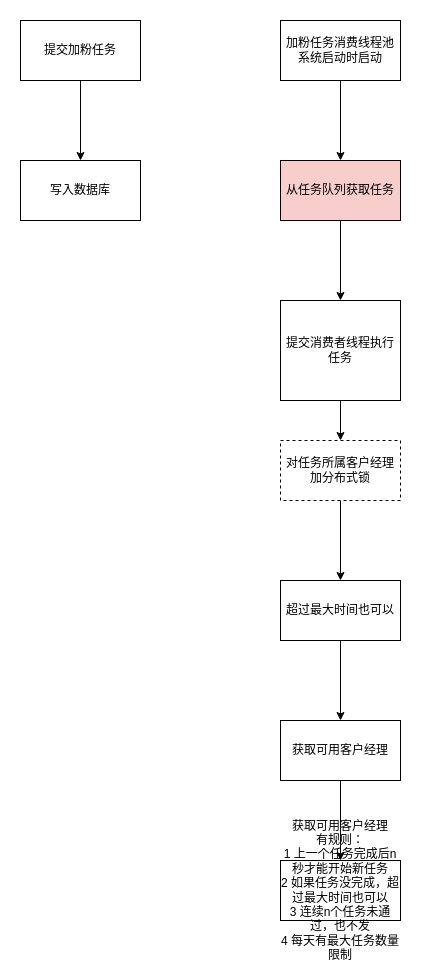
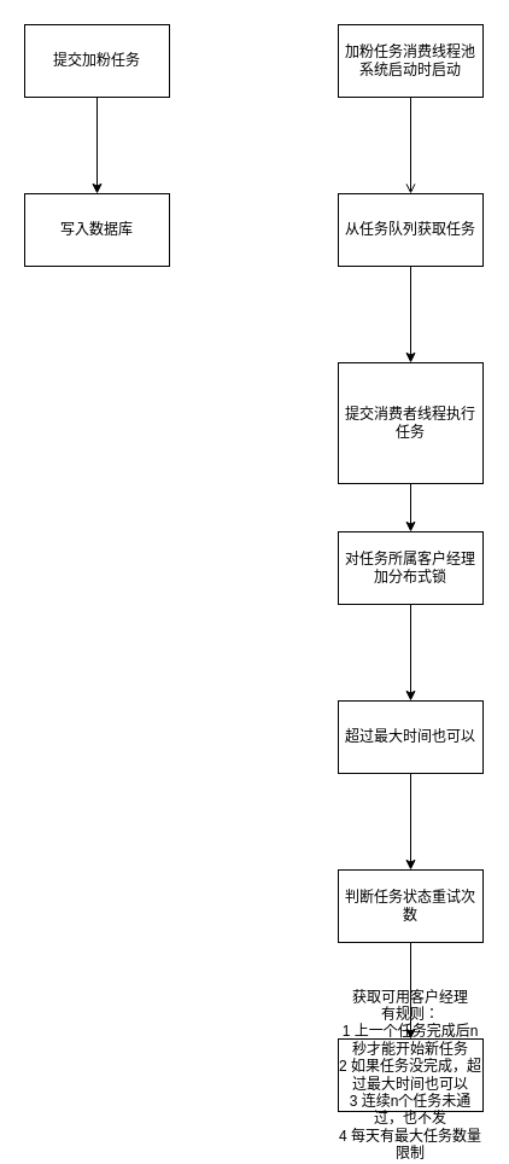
  <mxCell id="0" />
  <mxCell id="1" parent="0" />
  <mxCell id="2" value="" style="edgeStyle=orthogonalEdgeStyle;rounded=0;orthogonalLoop=1;jettySize=auto;html=1;" edge="1" parent="1" source="3" target="4"><mxGeometry relative="1" as="geometry" /></mxCell>
  <mxCell id="3" value="提交加粉任务" style="rounded=0;whiteSpace=wrap;html=1;" vertex="1" parent="1"><mxGeometry x="20" y="20" width="120" height="60" as="geometry" /></mxCell>
  <mxCell id="4" value="写入数据库" style="whiteSpace=wrap;html=1;rounded=0;" vertex="1" parent="1"><mxGeometry x="20" y="160" width="120" height="60" as="geometry" /></mxCell>
- <mxCell id="5" value="" style="edgeStyle=orthogonalEdgeStyle;rounded=0;orthogonalLoop=1;jettySize=auto;html=1;" edge="1" parent="1" source="6" target="8"><mxGeometry relative="1" as="geometry" /></mxCell>
+ <mxCell id="5" value="" style="edgeStyle=orthogonalEdgeStyle;rounded=0;orthogonalLoop=1;jettySize=auto;html=1;endArrow=open;" edge="1" parent="1" source="6" target="8"><mxGeometry relative="1" as="geometry" /></mxCell>
  <mxCell id="6" value="加粉任务消费线程池&lt;div&gt;系统启动时启动&lt;/div&gt;" style="rounded=0;whiteSpace=wrap;html=1;" vertex="1" parent="1"><mxGeometry x="280" y="20" width="120" height="60" as="geometry" /></mxCell>
  <mxCell id="7" value="" style="edgeStyle=orthogonalEdgeStyle;rounded=0;orthogonalLoop=1;jettySize=auto;html=1;" edge="1" parent="1" source="8" target="10"><mxGeometry relative="1" as="geometry" /></mxCell>
- <mxCell id="8" value="从任务队列获取任务" style="whiteSpace=wrap;html=1;rounded=0;fillColor=#f8cecc;" vertex="1" parent="1"><mxGeometry x="280" y="160" width="120" height="60" as="geometry" /></mxCell>
+ <mxCell id="8" value="从任务队列获取任务" style="whiteSpace=wrap;html=1;rounded=0;" vertex="1" parent="1"><mxGeometry x="280" y="160" width="120" height="60" as="geometry" /></mxCell>
  <mxCell id="9" value="" style="edgeStyle=orthogonalEdgeStyle;rounded=0;orthogonalLoop=1;jettySize=auto;html=1;" edge="1" parent="1" source="10" target="12"><mxGeometry relative="1" as="geometry" /></mxCell>
  <mxCell id="10" value="提交消费者线程执行任务" style="whiteSpace=wrap;html=1;rounded=0;" vertex="1" parent="1"><mxGeometry x="280" y="300" width="120" height="100" as="geometry" /></mxCell>
  <mxCell id="11" value="" style="edgeStyle=orthogonalEdgeStyle;rounded=0;orthogonalLoop=1;jettySize=auto;html=1;" edge="1" parent="1" source="12" target="14"><mxGeometry relative="1" as="geometry" /></mxCell>
- <mxCell id="12" value="对任务所属客户经理加分布式锁" style="whiteSpace=wrap;html=1;rounded=0;dashed=1;" vertex="1" parent="1"><mxGeometry x="280" y="440" width="120" height="60" as="geometry" /></mxCell>
+ <mxCell id="12" value="对任务所属客户经理加分布式锁" style="whiteSpace=wrap;html=1;rounded=0;" vertex="1" parent="1"><mxGeometry x="280" y="440" width="120" height="60" as="geometry" /></mxCell>
  <mxCell id="13" value="" style="edgeStyle=orthogonalEdgeStyle;rounded=0;orthogonalLoop=1;jettySize=auto;html=1;" edge="1" parent="1" source="14" target="16"><mxGeometry relative="1" as="geometry" /></mxCell>
  <mxCell id="14" value="超过最大时间也可以" style="whiteSpace=wrap;html=1;rounded=0;" vertex="1" parent="1"><mxGeometry x="280" y="580" width="120" height="60" as="geometry" /></mxCell>
  <mxCell id="15" value="" style="edgeStyle=orthogonalEdgeStyle;rounded=0;orthogonalLoop=1;jettySize=auto;html=1;" edge="1" parent="1" source="16" target="17"><mxGeometry relative="1" as="geometry" /></mxCell>
- <mxCell id="16" value="获取可用客户经理" style="whiteSpace=wrap;html=1;rounded=0;" vertex="1" parent="1"><mxGeometry x="280" y="720" width="120" height="60" as="geometry" /></mxCell>
+ <mxCell id="16" value="判断任务状态重试次数" style="whiteSpace=wrap;html=1;rounded=0;" vertex="1" parent="1"><mxGeometry x="280" y="720" width="120" height="60" as="geometry" /></mxCell>
  <mxCell id="17" value="获取可用客户经理&lt;div&gt;有规则：&lt;/div&gt;&lt;div&gt;1 上一个任务完成后n秒才能开始新任务&lt;/div&gt;&lt;div&gt;2 如果任务没完成，超过最大时间也可以&lt;/div&gt;&lt;div&gt;3 连续n个任务未通过，也不发&lt;/div&gt;&lt;div&gt;4 每天有最大任务数量限制&lt;/div&gt;" style="whiteSpace=wrap;html=1;rounded=0;" vertex="1" parent="1"><mxGeometry x="280" y="860" width="120" height="60" as="geometry" /></mxCell>
